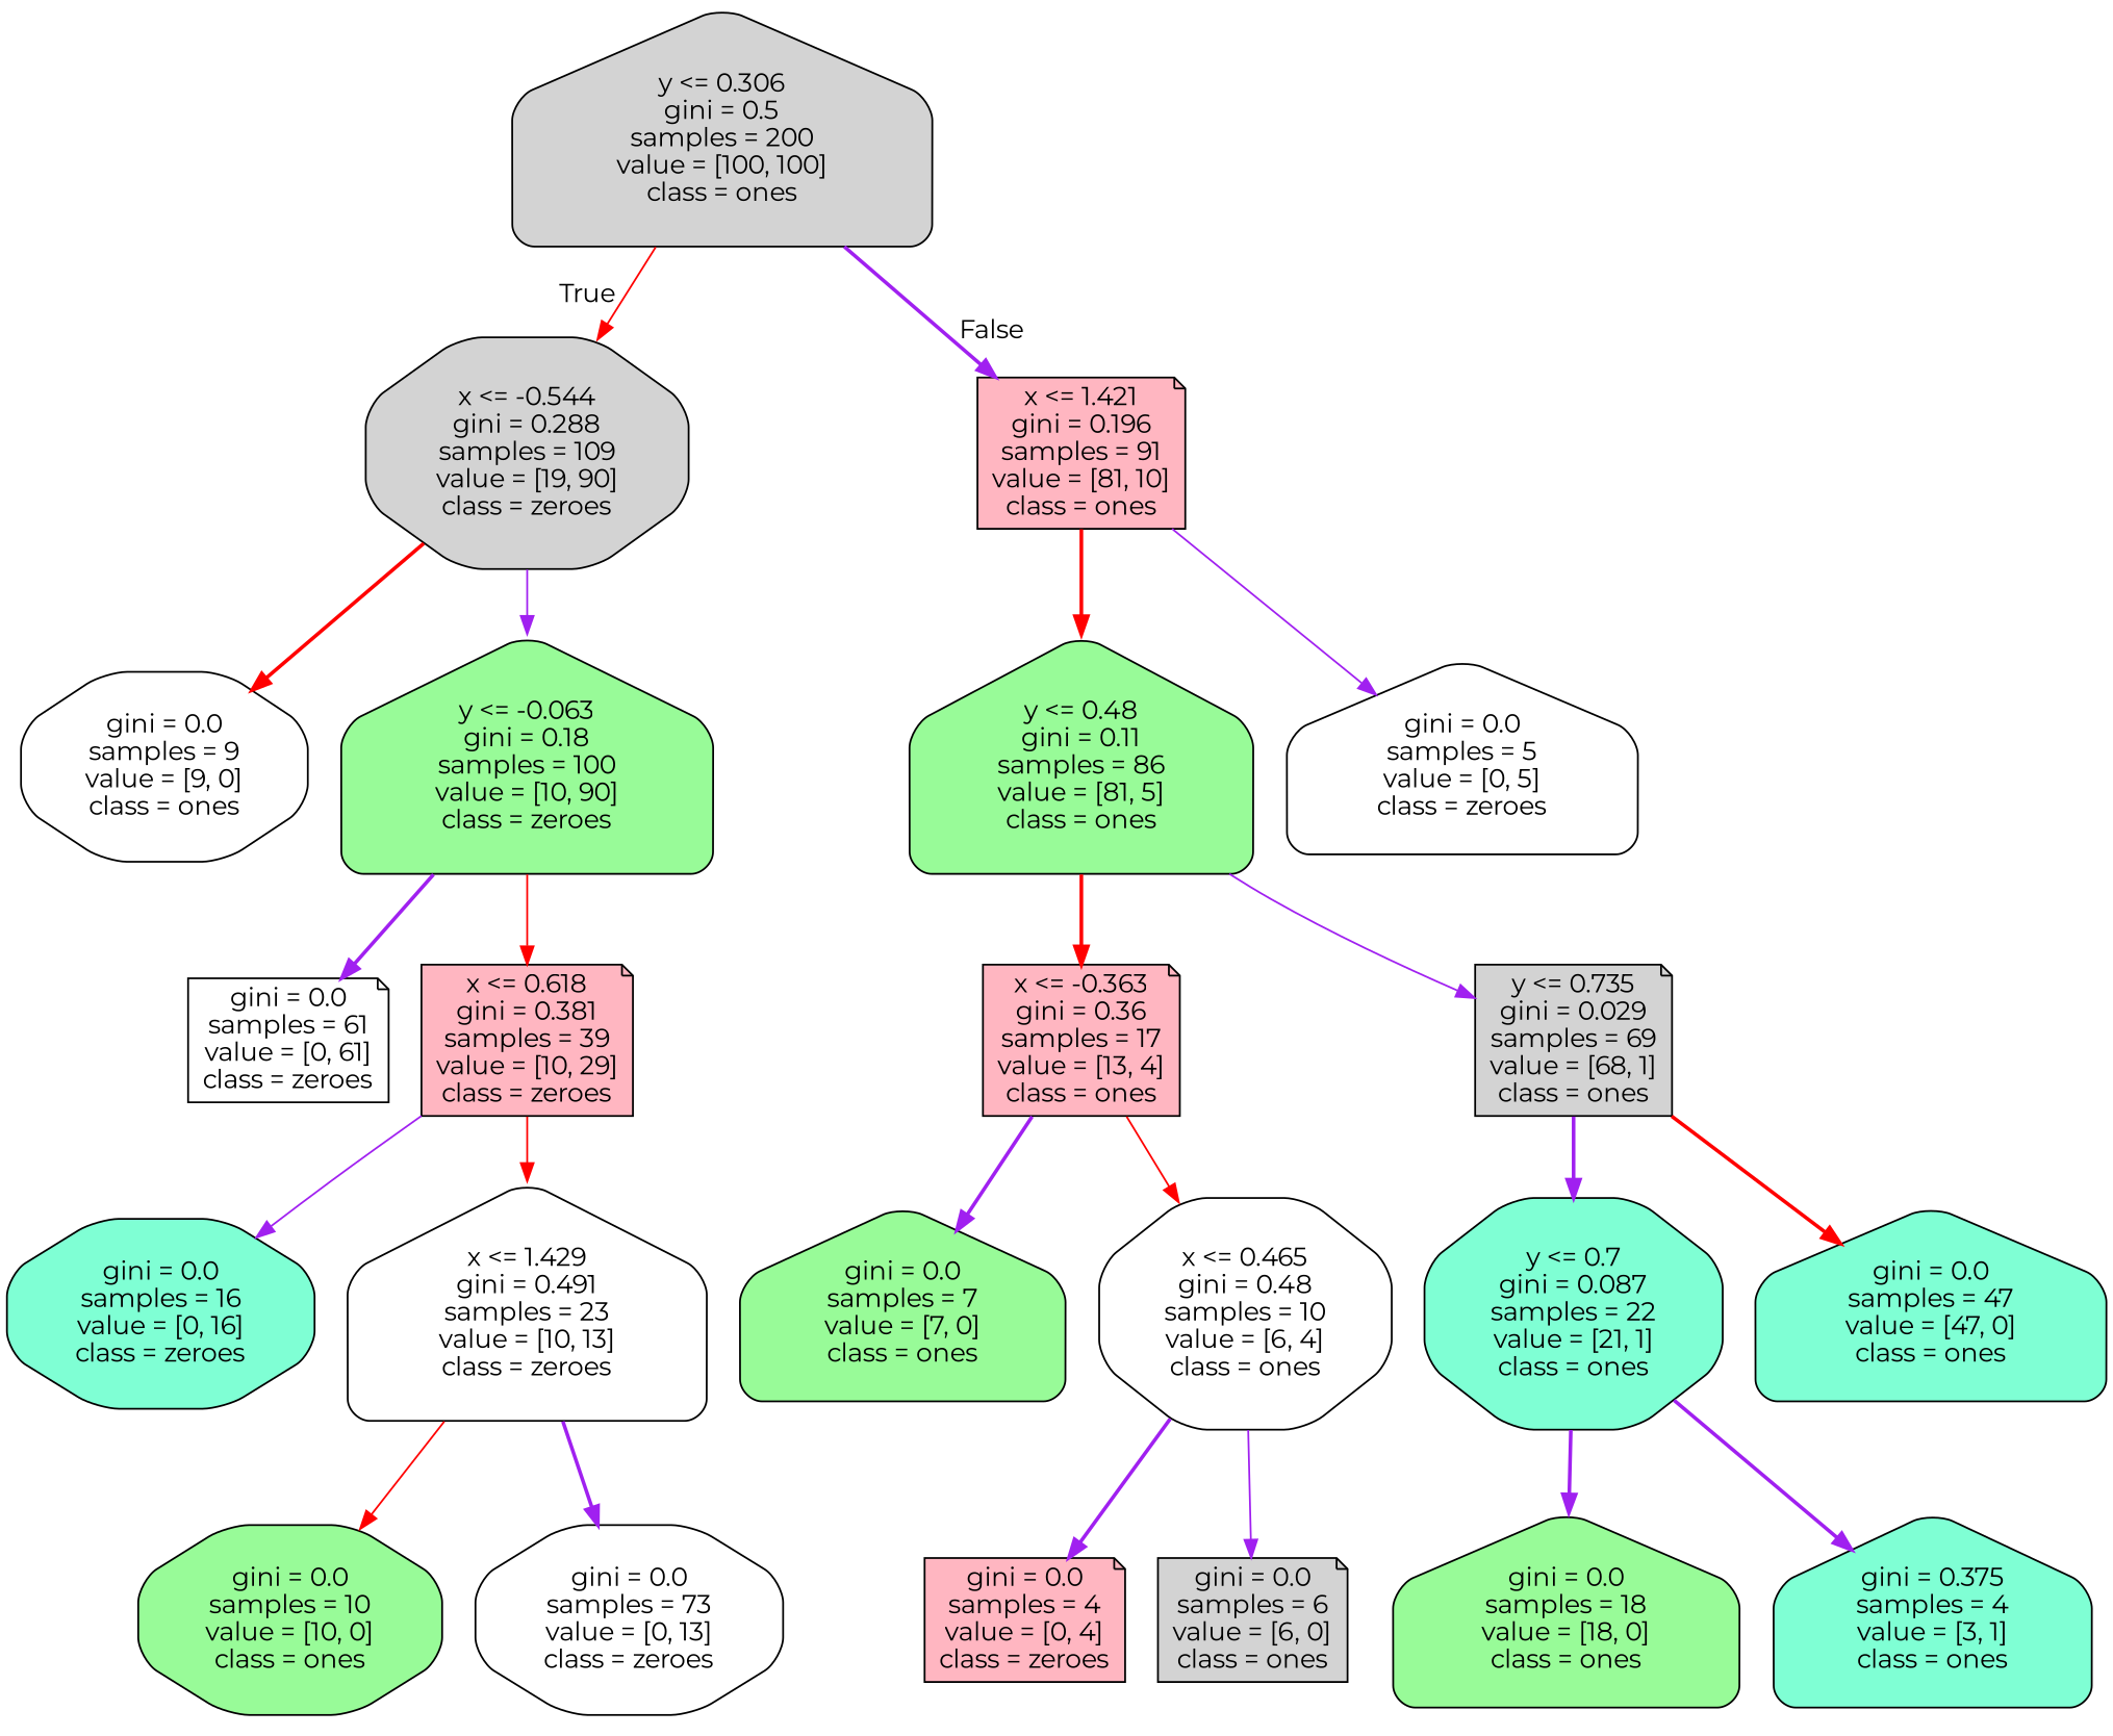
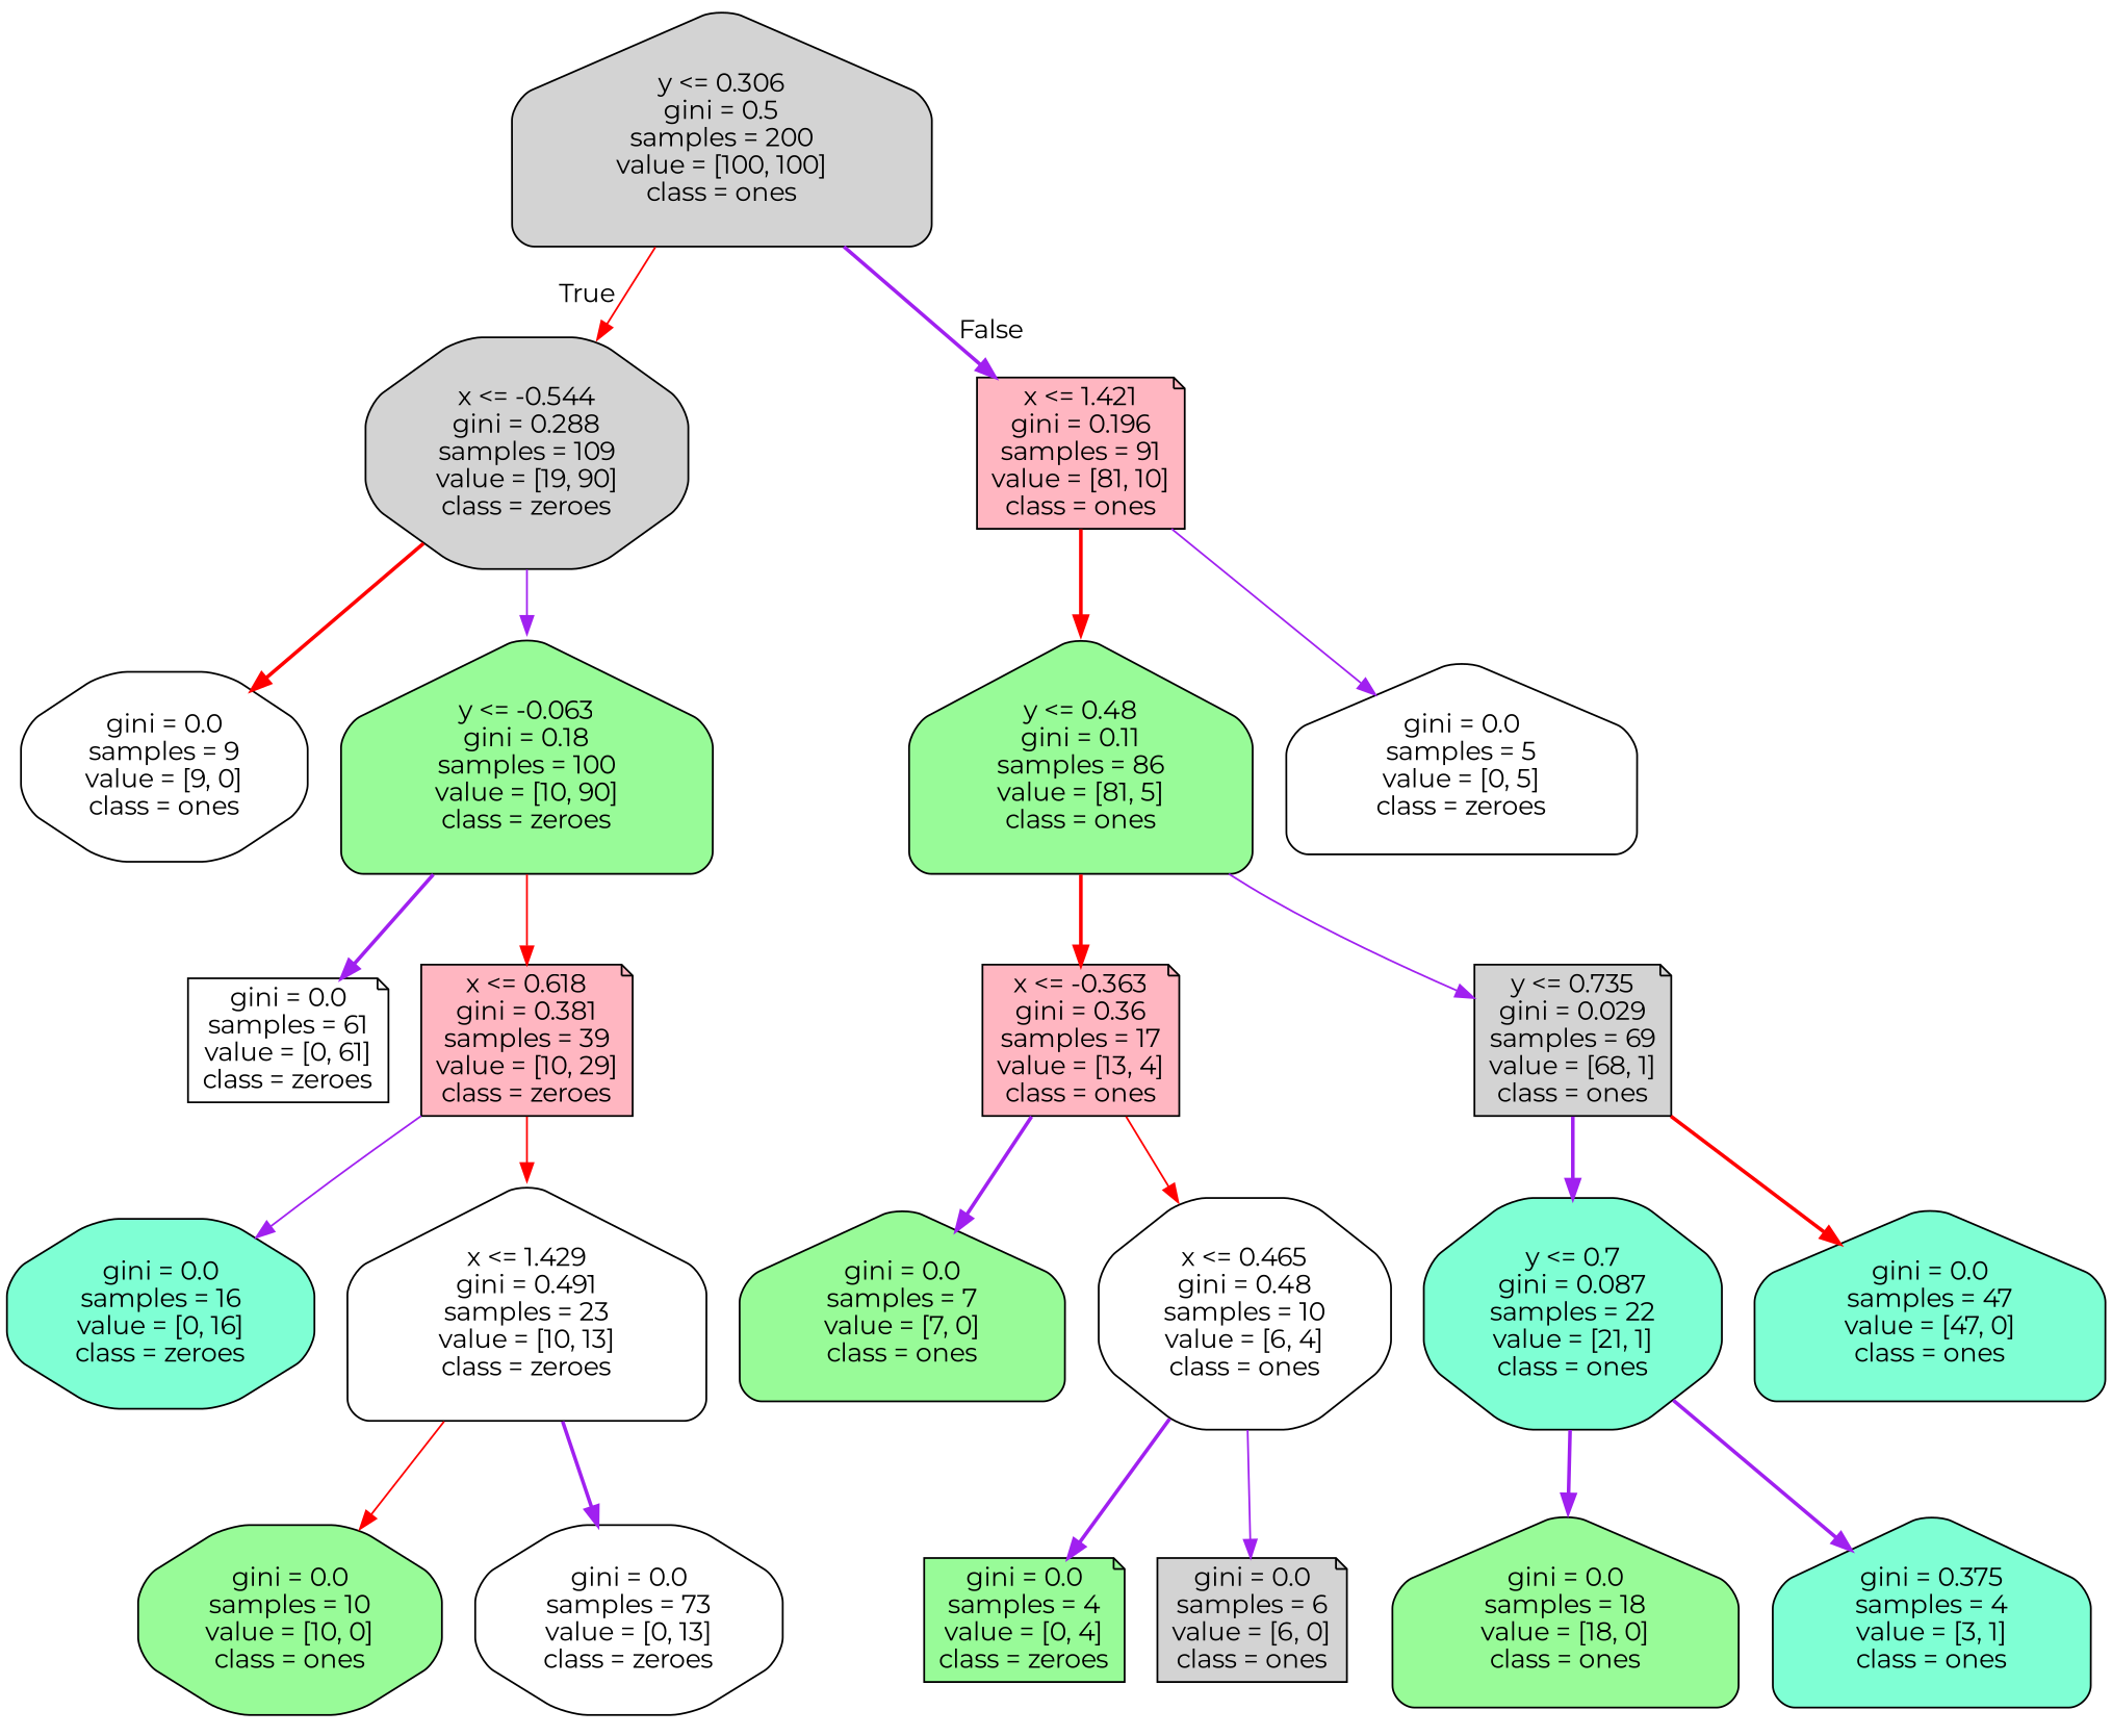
  digraph {
    fontname=Montserrat
    node [color=black fillcolor=white fontname=Montserrat shape=house style="filled, rounded"]
    edge [color=purple fontname=Montserrat style=bold]
    n1 [fillcolor=lightgrey label="y <= 0.306\ngini = 0.5\nsamples = 200\nvalue = [100, 100]\nclass = ones"]
    n2 [fillcolor=lightgrey label="x <= -0.544\ngini = 0.288\nsamples = 109\nvalue = [19, 90]\nclass = zeroes" shape=octagon]
    n3 [fillcolor=lightpink label="x <= 1.421\ngini = 0.196\nsamples = 91\nvalue = [81, 10]\nclass = ones" shape=note]
    n4 [label="gini = 0.0\nsamples = 9\nvalue = [9, 0]\nclass = ones" shape=octagon]
    n5 [fillcolor=palegreen label="y <= -0.063\ngini = 0.18\nsamples = 100\nvalue = [10, 90]\nclass = zeroes"]
    n6 [fillcolor=palegreen label="y <= 0.48\ngini = 0.11\nsamples = 86\nvalue = [81, 5]\nclass = ones"]
    n7 [label="gini = 0.0\nsamples = 5\nvalue = [0, 5]\nclass = zeroes"]
    n8 [label="gini = 0.0\nsamples = 61\nvalue = [0, 61]\nclass = zeroes" shape=note]
    n9 [fillcolor=lightpink label="x <= 0.618\ngini = 0.381\nsamples = 39\nvalue = [10, 29]\nclass = zeroes" shape=note]
    n10 [fillcolor=aquamarine label="gini = 0.0\nsamples = 16\nvalue = [0, 16]\nclass = zeroes" shape=octagon]
    n11 [label="x <= 1.429\ngini = 0.491\nsamples = 23\nvalue = [10, 13]\nclass = zeroes"]
    n12 [fillcolor=palegreen label="gini = 0.0\nsamples = 10\nvalue = [10, 0]\nclass = ones" shape=octagon]
    n13 [label="gini = 0.0\nsamples = 73\nvalue = [0, 13]\nclass = zeroes" shape=octagon]
    n14 [fillcolor=lightpink label="x <= -0.363\ngini = 0.36\nsamples = 17\nvalue = [13, 4]\nclass = ones" shape=note]
    n15 [fillcolor=lightgrey label="y <= 0.735\ngini = 0.029\nsamples = 69\nvalue = [68, 1]\nclass = ones" shape=note]
    n16 [fillcolor=palegreen label="gini = 0.0\nsamples = 7\nvalue = [7, 0]\nclass = ones"]
    n17 [label="x <= 0.465\ngini = 0.48\nsamples = 10\nvalue = [6, 4]\nclass = ones" shape=octagon]
    n18 [fillcolor=aquamarine label="y <= 0.7\ngini = 0.087\nsamples = 22\nvalue = [21, 1]\nclass = ones" shape=octagon]
    n19 [fillcolor=aquamarine label="gini = 0.0\nsamples = 47\nvalue = [47, 0]\nclass = ones"]
-   n20 [fillcolor=lightpink label="gini = 0.0\nsamples = 4\nvalue = [0, 4]\nclass = zeroes" shape=note]
+   n20 [fillcolor=palegreen label="gini = 0.0\nsamples = 4\nvalue = [0, 4]\nclass = zeroes" shape=note]
    n21 [fillcolor=lightgrey label="gini = 0.0\nsamples = 6\nvalue = [6, 0]\nclass = ones" shape=note]
    n22 [fillcolor=palegreen label="gini = 0.0\nsamples = 18\nvalue = [18, 0]\nclass = ones"]
    n23 [fillcolor=aquamarine label="gini = 0.375\nsamples = 4\nvalue = [3, 1]\nclass = ones"]
    n1 -> n2 [color=red headlabel=True labelangle=45 labeldistance=2.5 style=solid]
    n1 -> n3 [headlabel=False labelangle=-45 labeldistance=2.5]
    n2 -> n4 [color=red]
    n2 -> n5 [style=solid]
    n3 -> n6 [color=red]
    n3 -> n7 [style=solid]
    n5 -> n8
    n5 -> n9 [color=red style=solid]
    n6 -> n14 [color=red]
    n6 -> n15 [style=solid]
    n9 -> n10 [style=solid]
    n9 -> n11 [color=red style=solid]
    n11 -> n12 [color=red style=solid]
    n11 -> n13
    n14 -> n16
    n14 -> n17 [color=red style=solid]
    n15 -> n18
    n15 -> n19 [color=red]
    n17 -> n20
    n17 -> n21 [style=solid]
    n18 -> n22
    n18 -> n23
  }
